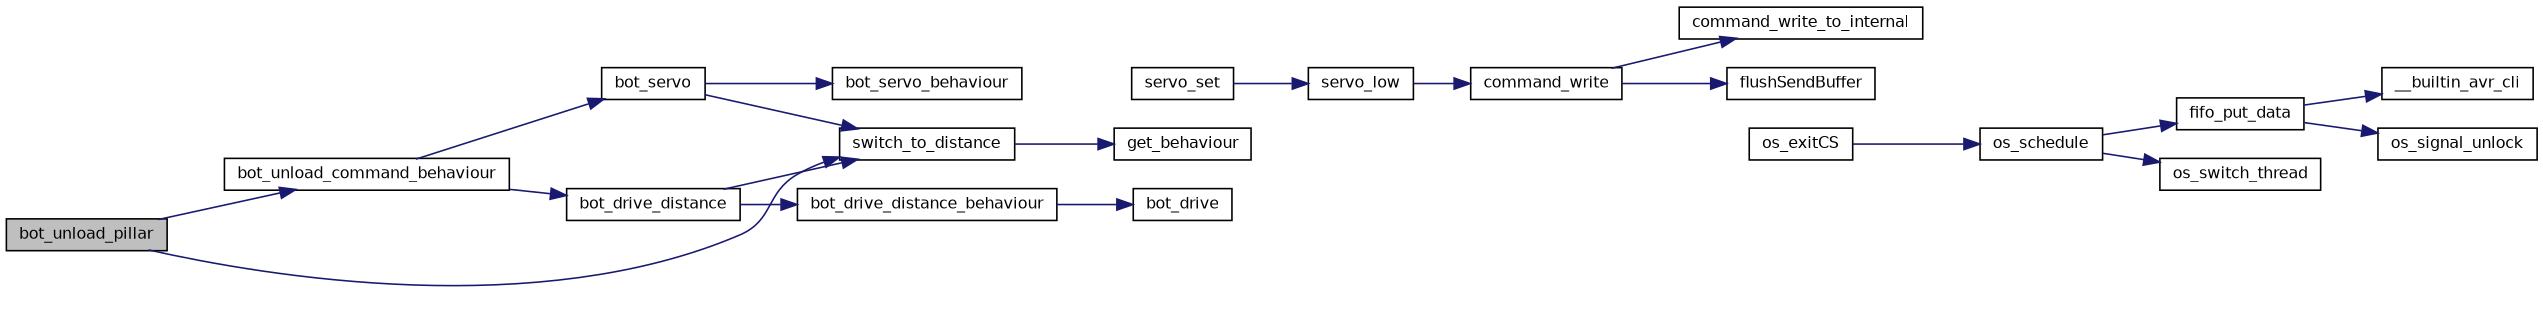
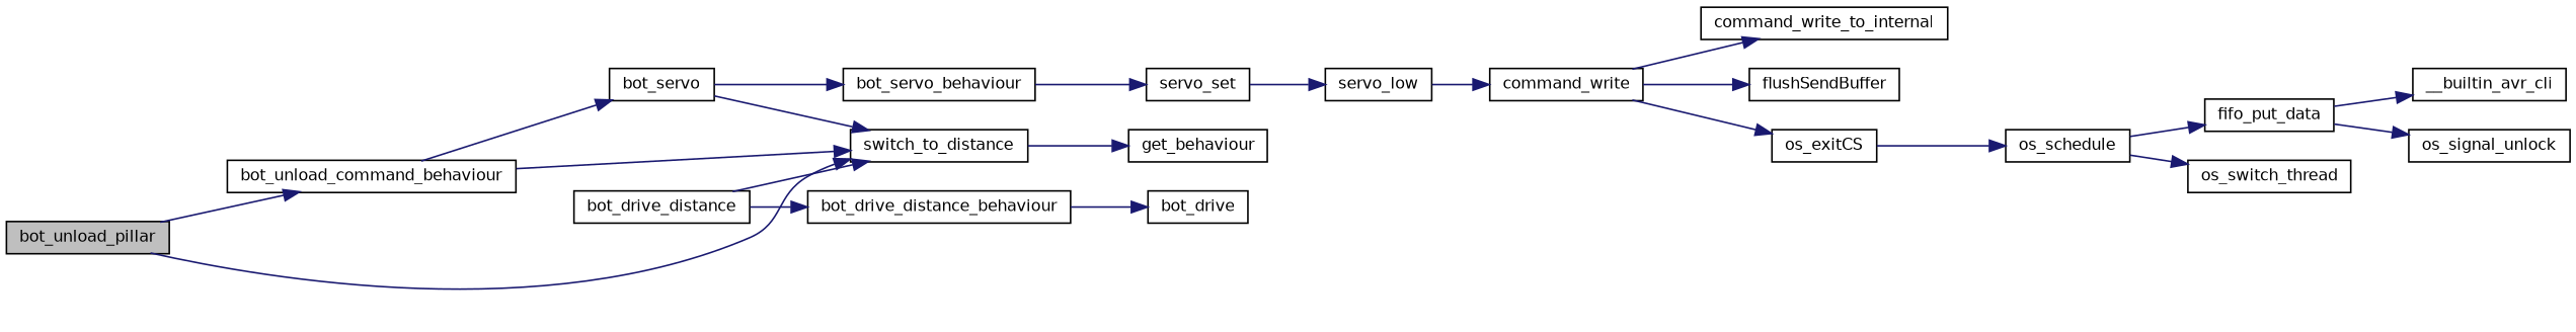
  digraph {
    rankdir=LR
    node [color=black fillcolor=white fontname=Helvetica fontsize=10 shape=record style=filled]
    edge [color=midnightblue fontname=Helvetica fontsize=10 labelfontname=Helvetica labelfontsize=10 style=solid]
    n1 [fillcolor=grey75 fontcolor=black height=0.2 label=bot_unload_pillar width=0.4]
    n2 [height=0.2 label=switch_to_distance width=0.4]
    n3 [height=0.2 label=bot_unload_command_behaviour width=0.4]
    n4 [height=0.2 label=get_behaviour width=0.4]
    n5 [height=0.2 label=bot_servo width=0.4]
    n6 [height=0.2 label=bot_drive_distance width=0.4]
    n7 [height=0.2 label=bot_servo_behaviour width=0.4]
    n8 [height=0.2 label=bot_drive_distance_behaviour width=0.4]
    n9 [height=0.2 label=servo_set width=0.4]
    n10 [height=0.2 label=servo_low width=0.4]
    n11 [height=0.2 label=command_write width=0.4]
    n12 [height=0.2 label=command_write_to_internal width=0.4]
    n13 [height=0.2 label=flushSendBuffer width=0.4]
    n14 [height=0.2 label=os_exitCS width=0.4]
    n15 [height=0.2 label=os_schedule width=0.4]
    n16 [height=0.2 label=fifo_put_data width=0.4]
    n17 [height=0.2 label=os_switch_thread width=0.4]
    n18 [height=0.2 label=__builtin_avr_cli width=0.4]
    n19 [height=0.2 label=os_signal_unlock width=0.4]
    n20 [height=0.2 label=bot_drive width=0.4]
    n1 -> n2
    n1 -> n3
    n2 -> n4
    n3 -> n5
-   n3 -> n6
+   n3 -> n2
    n5 -> n2
    n5 -> n7
    n6 -> n2
    n6 -> n8
+   n7 -> n9
    n8 -> n20
    n9 -> n10
    n10 -> n11
    n11 -> n12
    n11 -> n13
+   n11 -> n14
    n14 -> n15
    n15 -> n16
    n15 -> n17
    n16 -> n18
    n16 -> n19
  }
